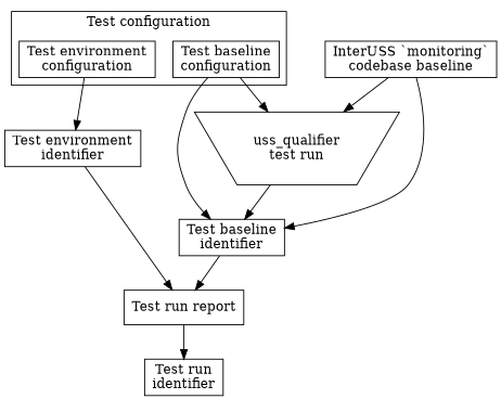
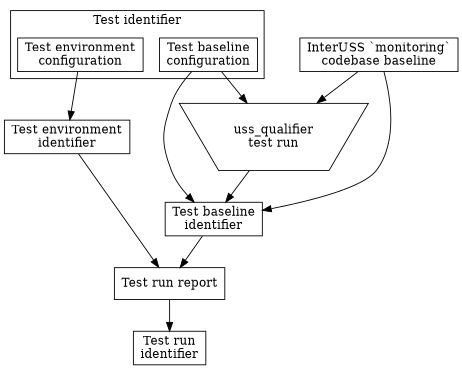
  digraph {
    compound=true
    node [shape=box]
    n1 [label="Test baseline\nconfiguration"]
    n2 [label="Test environment\nconfiguration"]
    n3 [label="Test baseline\nidentifier"]
    n4 [label="uss_qualifier\ntest run" shape=invtrapezium]
    n5 [label="Test environment\nidentifier"]
    n6 [label="Test run report"]
    n7 [label="Test run\nidentifier"]
    n8 [label="InterUSS `monitoring`\ncodebase baseline"]
    subgraph cluster_1 {
-     label="Test configuration"
+     label="Test identifier"
      n1
      n2
    }
    n1 -> n3
    n1 -> n4
    n2 -> n4 [style=invis]
    n2 -> n5
    n3 -> n6
    n4 -> n3
    n5 -> n6
    n6 -> n7
    n8 -> n3
    n8 -> n4
  }
